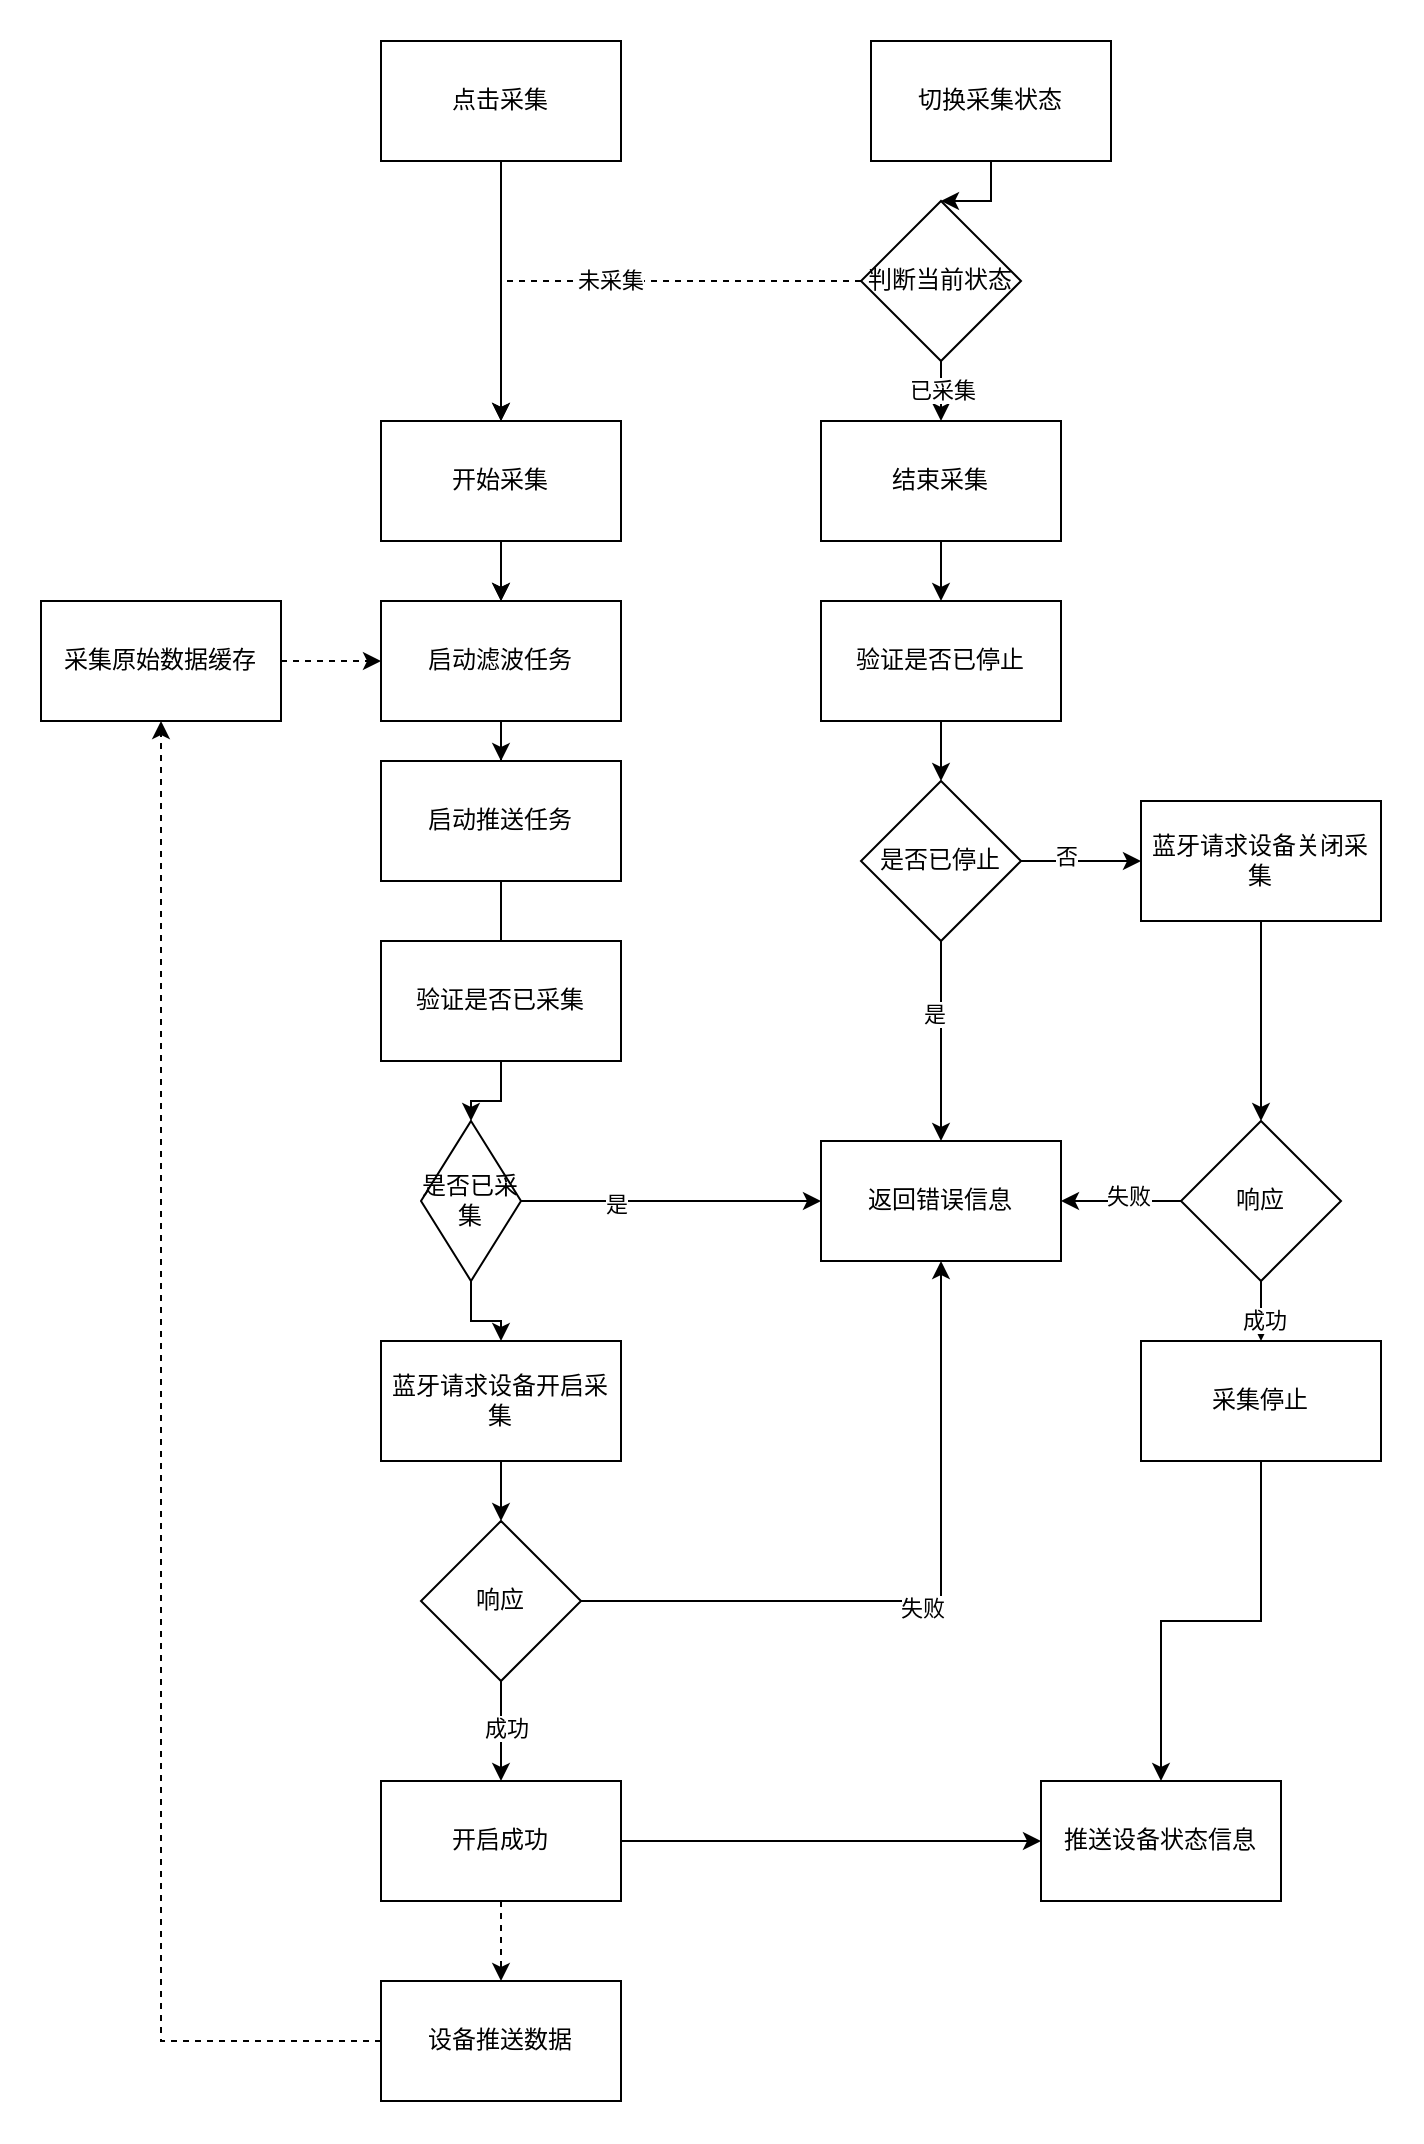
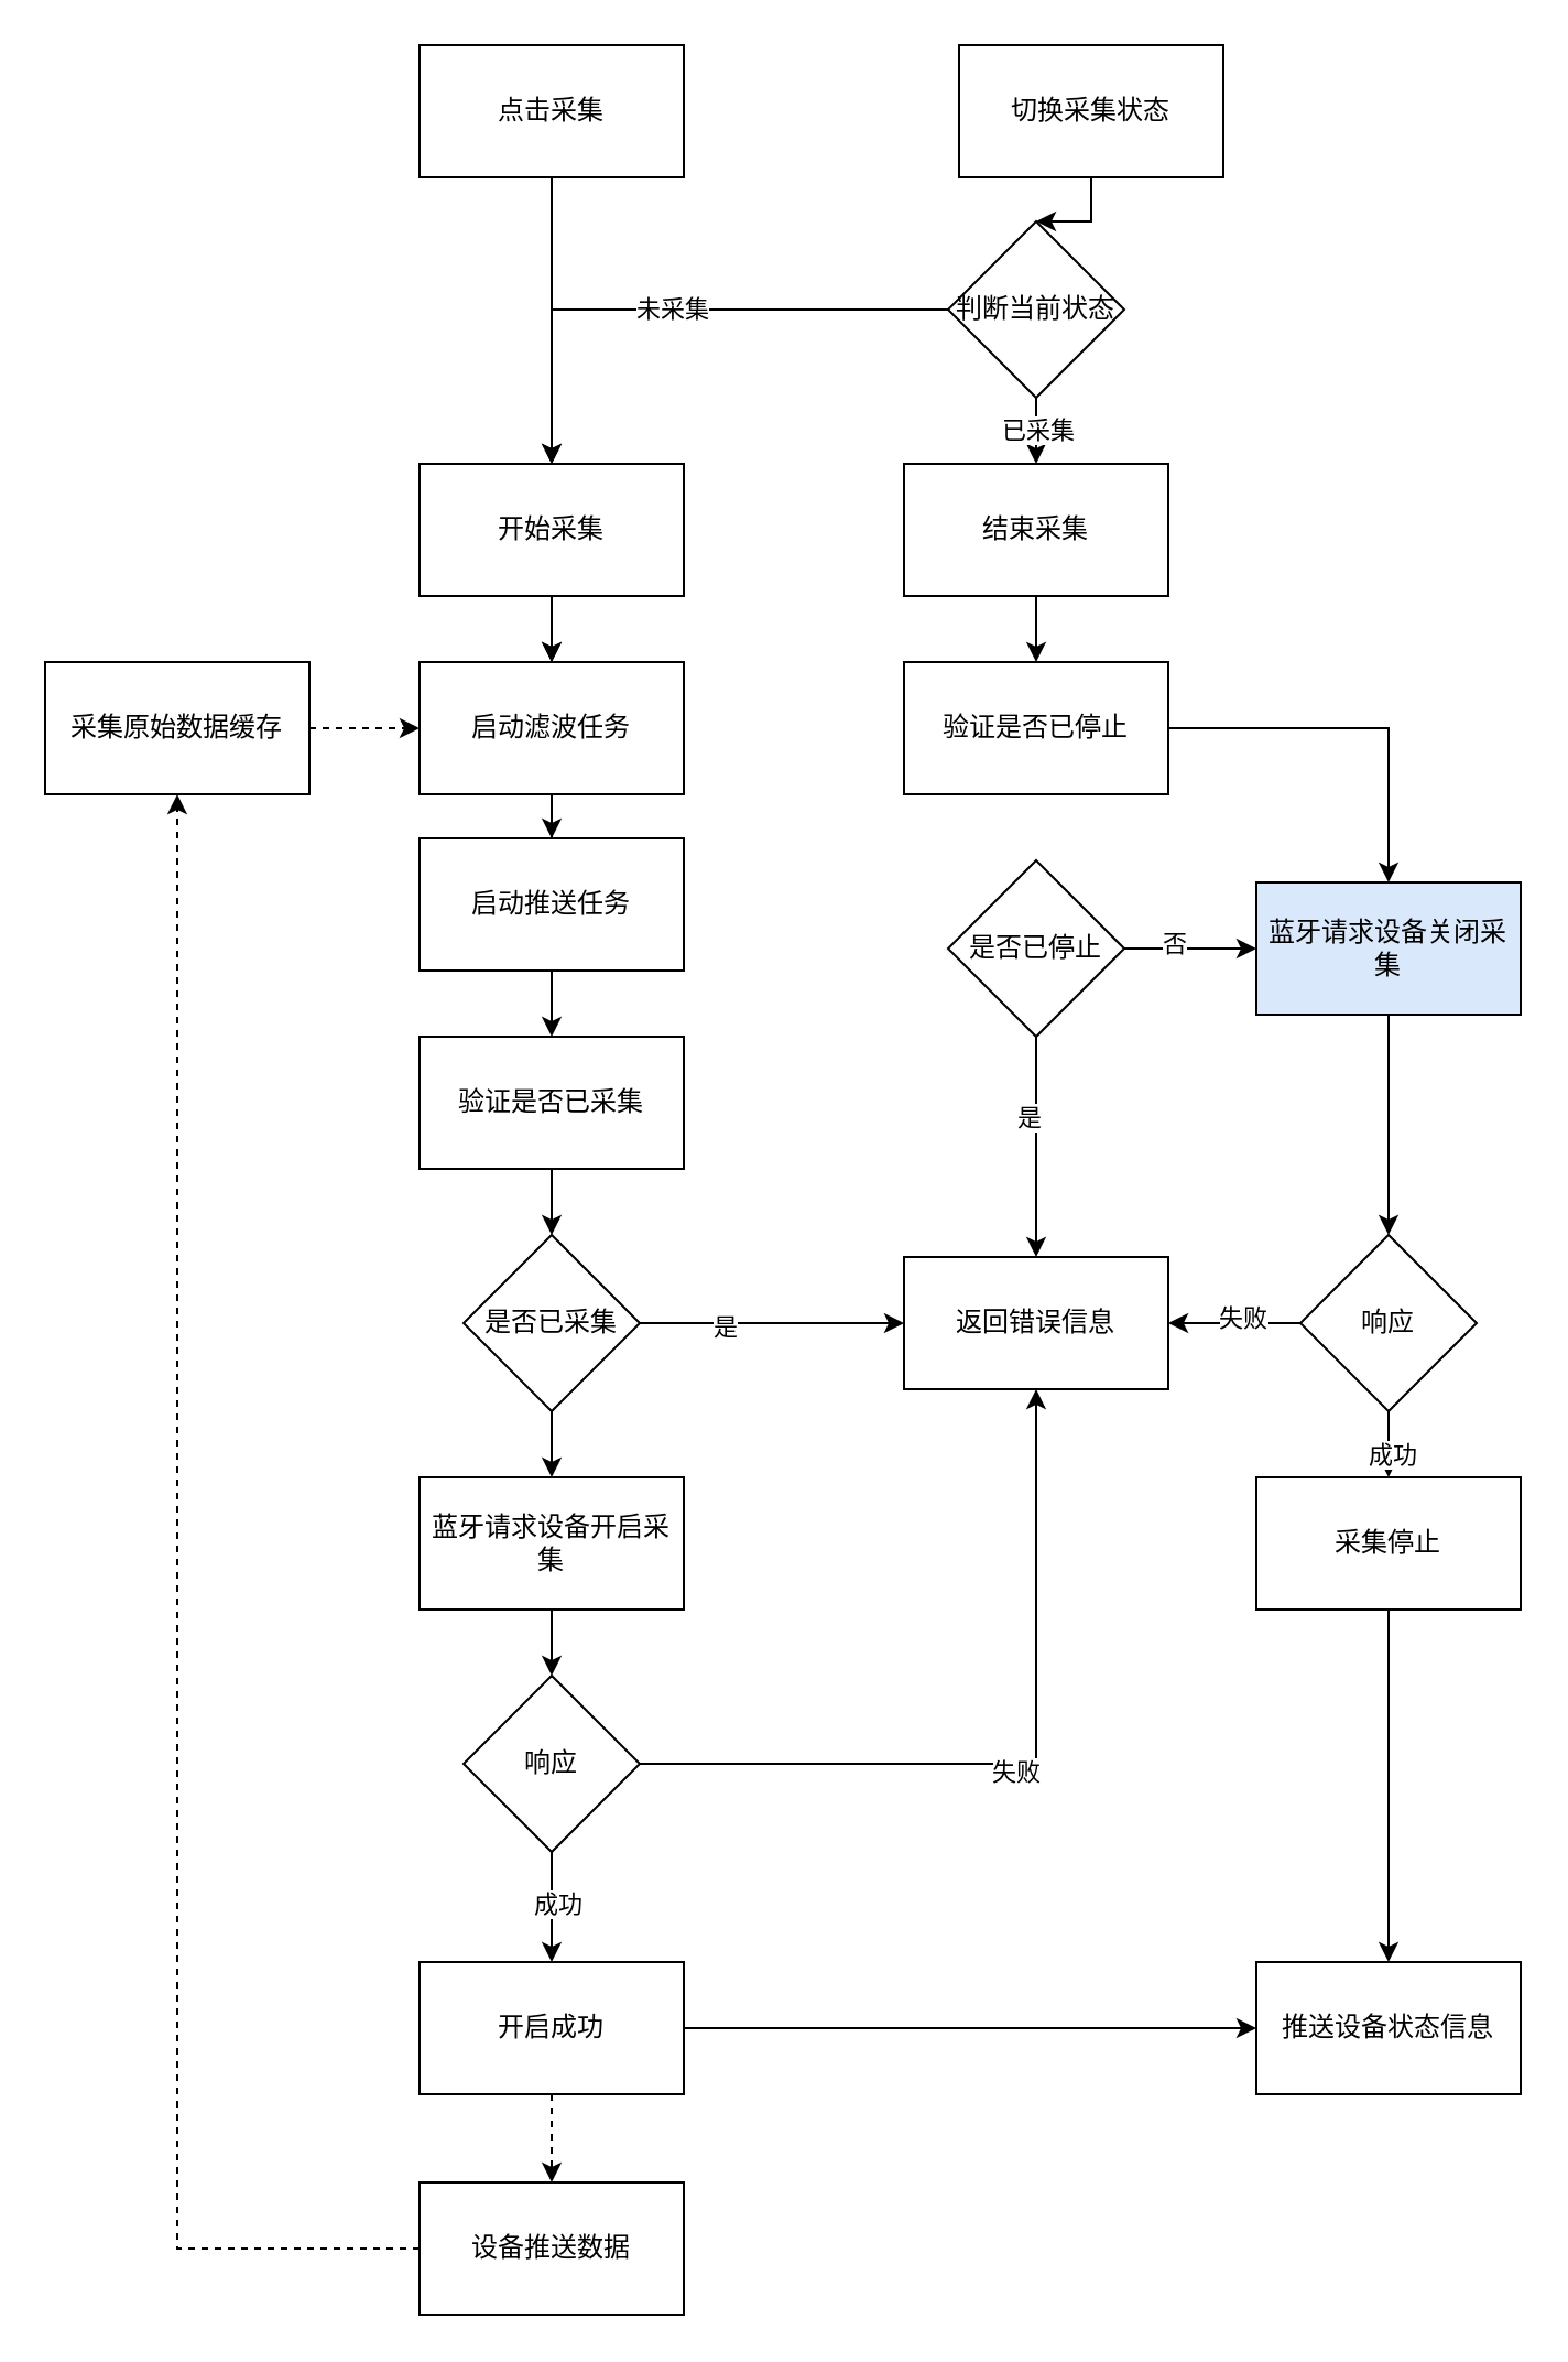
  <mxCell id="0" />
  <mxCell id="1" parent="0" />
  <mxCell id="2" value="" style="edgeStyle=orthogonalEdgeStyle;rounded=0;orthogonalLoop=1;jettySize=auto;html=1;" edge="1" parent="1" source="4" target="16"><mxGeometry relative="1" as="geometry" /></mxCell>
  <mxCell id="3" value="" style="edgeStyle=orthogonalEdgeStyle;rounded=0;orthogonalLoop=1;jettySize=auto;html=1;" edge="1" parent="1" source="4" target="16"><mxGeometry relative="1" as="geometry" /></mxCell>
  <mxCell id="4" value="开始采集" style="rounded=0;whiteSpace=wrap;html=1;" vertex="1" parent="1"><mxGeometry x="190" y="210" width="120" height="60" as="geometry" /></mxCell>
  <mxCell id="5" value="" style="edgeStyle=orthogonalEdgeStyle;rounded=0;orthogonalLoop=1;jettySize=auto;html=1;" edge="1" parent="1" source="6" target="41"><mxGeometry relative="1" as="geometry" /></mxCell>
  <mxCell id="6" value="结束采集" style="rounded=0;whiteSpace=wrap;html=1;" vertex="1" parent="1"><mxGeometry x="410" y="210" width="120" height="60" as="geometry" /></mxCell>
  <mxCell id="7" style="edgeStyle=orthogonalEdgeStyle;rounded=0;orthogonalLoop=1;jettySize=auto;html=1;entryX=0.5;entryY=0;entryDx=0;entryDy=0;" edge="1" parent="1" source="8" target="4"><mxGeometry relative="1" as="geometry" /></mxCell>
  <mxCell id="8" value="点击采集" style="rounded=0;whiteSpace=wrap;html=1;" vertex="1" parent="1"><mxGeometry x="190" y="20" width="120" height="60" as="geometry" /></mxCell>
  <mxCell id="9" value="" style="edgeStyle=orthogonalEdgeStyle;rounded=0;orthogonalLoop=1;jettySize=auto;html=1;" edge="1" parent="1" source="10" target="14"><mxGeometry relative="1" as="geometry" /></mxCell>
  <mxCell id="10" value="切换采集状态" style="rounded=0;whiteSpace=wrap;html=1;" vertex="1" parent="1"><mxGeometry x="435" y="20" width="120" height="60" as="geometry" /></mxCell>
- <mxCell id="11" value="未采集" style="edgeStyle=orthogonalEdgeStyle;rounded=0;orthogonalLoop=1;jettySize=auto;html=1;entryX=0.5;entryY=0;entryDx=0;entryDy=0;dashed=1;" edge="1" parent="1" source="14" target="4"><mxGeometry relative="1" as="geometry" /></mxCell>
+ <mxCell id="11" value="未采集" style="edgeStyle=orthogonalEdgeStyle;rounded=0;orthogonalLoop=1;jettySize=auto;html=1;entryX=0.5;entryY=0;entryDx=0;entryDy=0;" edge="1" parent="1" source="14" target="4"><mxGeometry relative="1" as="geometry" /></mxCell>
  <mxCell id="12" style="edgeStyle=orthogonalEdgeStyle;rounded=0;orthogonalLoop=1;jettySize=auto;html=1;" edge="1" parent="1" source="14" target="6"><mxGeometry relative="1" as="geometry" /></mxCell>
  <mxCell id="13" value="已采集" style="edgeLabel;html=1;align=center;verticalAlign=middle;resizable=0;points=[];" vertex="1" connectable="0" parent="12"><mxGeometry x="0.044" relative="1" as="geometry"><mxPoint as="offset" /></mxGeometry></mxCell>
  <mxCell id="14" value="判断当前状态" style="rhombus;whiteSpace=wrap;html=1;rounded=0;" vertex="1" parent="1"><mxGeometry x="430" y="100" width="80" height="80" as="geometry" /></mxCell>
  <mxCell id="15" value="" style="edgeStyle=orthogonalEdgeStyle;rounded=0;orthogonalLoop=1;jettySize=auto;html=1;" edge="1" parent="1" source="16" target="18"><mxGeometry relative="1" as="geometry" /></mxCell>
  <mxCell id="16" value="启动滤波任务" style="whiteSpace=wrap;html=1;rounded=0;" vertex="1" parent="1"><mxGeometry x="190" y="300" width="120" height="60" as="geometry" /></mxCell>
- <mxCell id="17" value="" style="edgeStyle=orthogonalEdgeStyle;rounded=0;orthogonalLoop=1;jettySize=auto;html=1;endArrow=none;" edge="1" parent="1" source="18" target="20"><mxGeometry relative="1" as="geometry" /></mxCell>
+ <mxCell id="17" value="" style="edgeStyle=orthogonalEdgeStyle;rounded=0;orthogonalLoop=1;jettySize=auto;html=1;" edge="1" parent="1" source="18" target="20"><mxGeometry relative="1" as="geometry" /></mxCell>
  <mxCell id="18" value="启动推送任务" style="whiteSpace=wrap;html=1;rounded=0;" vertex="1" parent="1"><mxGeometry x="190" y="380" width="120" height="60" as="geometry" /></mxCell>
  <mxCell id="19" value="" style="edgeStyle=orthogonalEdgeStyle;rounded=0;orthogonalLoop=1;jettySize=auto;html=1;" edge="1" parent="1" source="20" target="24"><mxGeometry relative="1" as="geometry" /></mxCell>
  <mxCell id="20" value="验证是否已采集" style="whiteSpace=wrap;html=1;rounded=0;" vertex="1" parent="1"><mxGeometry x="190" y="470" width="120" height="60" as="geometry" /></mxCell>
  <mxCell id="21" value="" style="edgeStyle=orthogonalEdgeStyle;rounded=0;orthogonalLoop=1;jettySize=auto;html=1;" edge="1" parent="1" source="24" target="25"><mxGeometry relative="1" as="geometry" /></mxCell>
  <mxCell id="22" value="是" style="edgeLabel;html=1;align=center;verticalAlign=middle;resizable=0;points=[];" vertex="1" connectable="0" parent="21"><mxGeometry x="-0.367" y="-1" relative="1" as="geometry"><mxPoint as="offset" /></mxGeometry></mxCell>
  <mxCell id="23" value="" style="edgeStyle=orthogonalEdgeStyle;rounded=0;orthogonalLoop=1;jettySize=auto;html=1;" edge="1" parent="1" source="24" target="27"><mxGeometry relative="1" as="geometry" /></mxCell>
- <mxCell id="24" value="是否已采集" style="rhombus;whiteSpace=wrap;html=1;rounded=0;" vertex="1" parent="1"><mxGeometry x="210" y="560" width="50" height="80" as="geometry" /></mxCell>
+ <mxCell id="24" value="是否已采集" style="rhombus;whiteSpace=wrap;html=1;rounded=0;" vertex="1" parent="1"><mxGeometry x="210" y="560" width="80" height="80" as="geometry" /></mxCell>
  <mxCell id="25" value="返回错误信息" style="whiteSpace=wrap;html=1;rounded=0;" vertex="1" parent="1"><mxGeometry x="410" y="570" width="120" height="60" as="geometry" /></mxCell>
  <mxCell id="26" value="" style="edgeStyle=orthogonalEdgeStyle;rounded=0;orthogonalLoop=1;jettySize=auto;html=1;" edge="1" parent="1" source="27" target="32"><mxGeometry relative="1" as="geometry" /></mxCell>
  <mxCell id="27" value="蓝牙请求设备开启采集" style="whiteSpace=wrap;html=1;rounded=0;" vertex="1" parent="1"><mxGeometry x="190" y="670" width="120" height="60" as="geometry" /></mxCell>
  <mxCell id="28" style="edgeStyle=orthogonalEdgeStyle;rounded=0;orthogonalLoop=1;jettySize=auto;html=1;entryX=0.5;entryY=1;entryDx=0;entryDy=0;" edge="1" parent="1" source="32" target="25"><mxGeometry relative="1" as="geometry" /></mxCell>
  <mxCell id="29" value="失败" style="edgeLabel;html=1;align=center;verticalAlign=middle;resizable=0;points=[];" vertex="1" connectable="0" parent="28"><mxGeometry x="-0.031" y="-3" relative="1" as="geometry"><mxPoint as="offset" /></mxGeometry></mxCell>
  <mxCell id="30" value="" style="edgeStyle=orthogonalEdgeStyle;rounded=0;orthogonalLoop=1;jettySize=auto;html=1;" edge="1" parent="1" source="32" target="35"><mxGeometry relative="1" as="geometry" /></mxCell>
  <mxCell id="31" value="成功" style="edgeLabel;html=1;align=center;verticalAlign=middle;resizable=0;points=[];" vertex="1" connectable="0" parent="30"><mxGeometry x="-0.067" y="2" relative="1" as="geometry"><mxPoint as="offset" /></mxGeometry></mxCell>
  <mxCell id="32" value="响应" style="rhombus;whiteSpace=wrap;html=1;rounded=0;" vertex="1" parent="1"><mxGeometry x="210" y="760" width="80" height="80" as="geometry" /></mxCell>
  <mxCell id="33" value="" style="edgeStyle=orthogonalEdgeStyle;rounded=0;orthogonalLoop=1;jettySize=auto;html=1;dashed=1;" edge="1" parent="1" source="35" target="37"><mxGeometry relative="1" as="geometry" /></mxCell>
  <mxCell id="34" style="edgeStyle=orthogonalEdgeStyle;rounded=0;orthogonalLoop=1;jettySize=auto;html=1;" edge="1" parent="1" source="35" target="56"><mxGeometry relative="1" as="geometry" /></mxCell>
  <mxCell id="35" value="开启成功" style="whiteSpace=wrap;html=1;rounded=0;" vertex="1" parent="1"><mxGeometry x="190" y="890" width="120" height="60" as="geometry" /></mxCell>
  <mxCell id="36" style="edgeStyle=orthogonalEdgeStyle;rounded=0;orthogonalLoop=1;jettySize=auto;html=1;dashed=1;" edge="1" parent="1" source="37" target="39"><mxGeometry relative="1" as="geometry" /></mxCell>
  <mxCell id="37" value="设备推送数据" style="whiteSpace=wrap;html=1;rounded=0;" vertex="1" parent="1"><mxGeometry x="190" y="990" width="120" height="60" as="geometry" /></mxCell>
  <mxCell id="38" style="edgeStyle=orthogonalEdgeStyle;rounded=0;orthogonalLoop=1;jettySize=auto;html=1;entryX=0;entryY=0.5;entryDx=0;entryDy=0;dashed=1;" edge="1" parent="1" source="39" target="16"><mxGeometry relative="1" as="geometry" /></mxCell>
  <mxCell id="39" value="采集原始数据缓存" style="rounded=0;whiteSpace=wrap;html=1;" vertex="1" parent="1"><mxGeometry x="20" y="300" width="120" height="60" as="geometry" /></mxCell>
- <mxCell id="40" value="" style="edgeStyle=orthogonalEdgeStyle;rounded=0;orthogonalLoop=1;jettySize=auto;html=1;" edge="1" parent="1" source="41" target="46"><mxGeometry relative="1" as="geometry" /></mxCell>
+ <mxCell id="40" value="" style="edgeStyle=orthogonalEdgeStyle;rounded=0;orthogonalLoop=1;jettySize=auto;html=1;" edge="1" parent="1" source="41" target="48"><mxGeometry relative="1" as="geometry" /></mxCell>
  <mxCell id="41" value="验证是否已停止" style="whiteSpace=wrap;html=1;rounded=0;" vertex="1" parent="1"><mxGeometry x="410" y="300" width="120" height="60" as="geometry" /></mxCell>
  <mxCell id="42" style="edgeStyle=orthogonalEdgeStyle;rounded=0;orthogonalLoop=1;jettySize=auto;html=1;" edge="1" parent="1" source="46" target="25"><mxGeometry relative="1" as="geometry" /></mxCell>
  <mxCell id="43" value="是" style="edgeLabel;html=1;align=center;verticalAlign=middle;resizable=0;points=[];" vertex="1" connectable="0" parent="42"><mxGeometry x="-0.281" y="-4" relative="1" as="geometry"><mxPoint as="offset" /></mxGeometry></mxCell>
  <mxCell id="44" value="" style="edgeStyle=orthogonalEdgeStyle;rounded=0;orthogonalLoop=1;jettySize=auto;html=1;" edge="1" parent="1" source="46" target="48"><mxGeometry relative="1" as="geometry" /></mxCell>
  <mxCell id="45" value="否" style="edgeLabel;html=1;align=center;verticalAlign=middle;resizable=0;points=[];" vertex="1" connectable="0" parent="44"><mxGeometry x="-0.267" y="3" relative="1" as="geometry"><mxPoint as="offset" /></mxGeometry></mxCell>
  <mxCell id="46" value="是否已停止" style="rhombus;whiteSpace=wrap;html=1;rounded=0;" vertex="1" parent="1"><mxGeometry x="430" y="390" width="80" height="80" as="geometry" /></mxCell>
  <mxCell id="47" value="" style="edgeStyle=orthogonalEdgeStyle;rounded=0;orthogonalLoop=1;jettySize=auto;html=1;" edge="1" parent="1" source="48" target="53"><mxGeometry relative="1" as="geometry" /></mxCell>
- <mxCell id="48" value="蓝牙请求设备关闭采集" style="whiteSpace=wrap;html=1;rounded=0;" vertex="1" parent="1"><mxGeometry x="570" y="400" width="120" height="60" as="geometry" /></mxCell>
+ <mxCell id="48" value="蓝牙请求设备关闭采集" style="whiteSpace=wrap;html=1;rounded=0;fillColor=#dae8fc;" vertex="1" parent="1"><mxGeometry x="570" y="400" width="120" height="60" as="geometry" /></mxCell>
  <mxCell id="49" style="edgeStyle=orthogonalEdgeStyle;rounded=0;orthogonalLoop=1;jettySize=auto;html=1;entryX=1;entryY=0.5;entryDx=0;entryDy=0;" edge="1" parent="1" source="53" target="25"><mxGeometry relative="1" as="geometry" /></mxCell>
  <mxCell id="50" value="失败" style="edgeLabel;html=1;align=center;verticalAlign=middle;resizable=0;points=[];" vertex="1" connectable="0" parent="49"><mxGeometry x="-0.085" y="-3" relative="1" as="geometry"><mxPoint as="offset" /></mxGeometry></mxCell>
  <mxCell id="51" value="" style="edgeStyle=orthogonalEdgeStyle;rounded=0;orthogonalLoop=1;jettySize=auto;html=1;" edge="1" parent="1" source="53" target="55"><mxGeometry relative="1" as="geometry" /></mxCell>
  <mxCell id="52" value="成功" style="edgeLabel;html=1;align=center;verticalAlign=middle;resizable=0;points=[];" vertex="1" connectable="0" parent="51"><mxGeometry x="-0.156" y="-1" relative="1" as="geometry"><mxPoint as="offset" /></mxGeometry></mxCell>
  <mxCell id="53" value="响应" style="rhombus;whiteSpace=wrap;html=1;rounded=0;" vertex="1" parent="1"><mxGeometry x="590" y="560" width="80" height="80" as="geometry" /></mxCell>
  <mxCell id="54" value="" style="edgeStyle=orthogonalEdgeStyle;rounded=0;orthogonalLoop=1;jettySize=auto;html=1;" edge="1" parent="1" source="55" target="56"><mxGeometry relative="1" as="geometry" /></mxCell>
  <mxCell id="55" value="采集停止" style="whiteSpace=wrap;html=1;rounded=0;" vertex="1" parent="1"><mxGeometry x="570" y="670" width="120" height="60" as="geometry" /></mxCell>
- <mxCell id="56" value="推送设备状态信息" style="whiteSpace=wrap;html=1;rounded=0;" vertex="1" parent="1"><mxGeometry x="520" y="890" width="120" height="60" as="geometry" /></mxCell>
+ <mxCell id="56" value="推送设备状态信息" style="whiteSpace=wrap;html=1;rounded=0;" vertex="1" parent="1"><mxGeometry x="570" y="890" width="120" height="60" as="geometry" /></mxCell>
